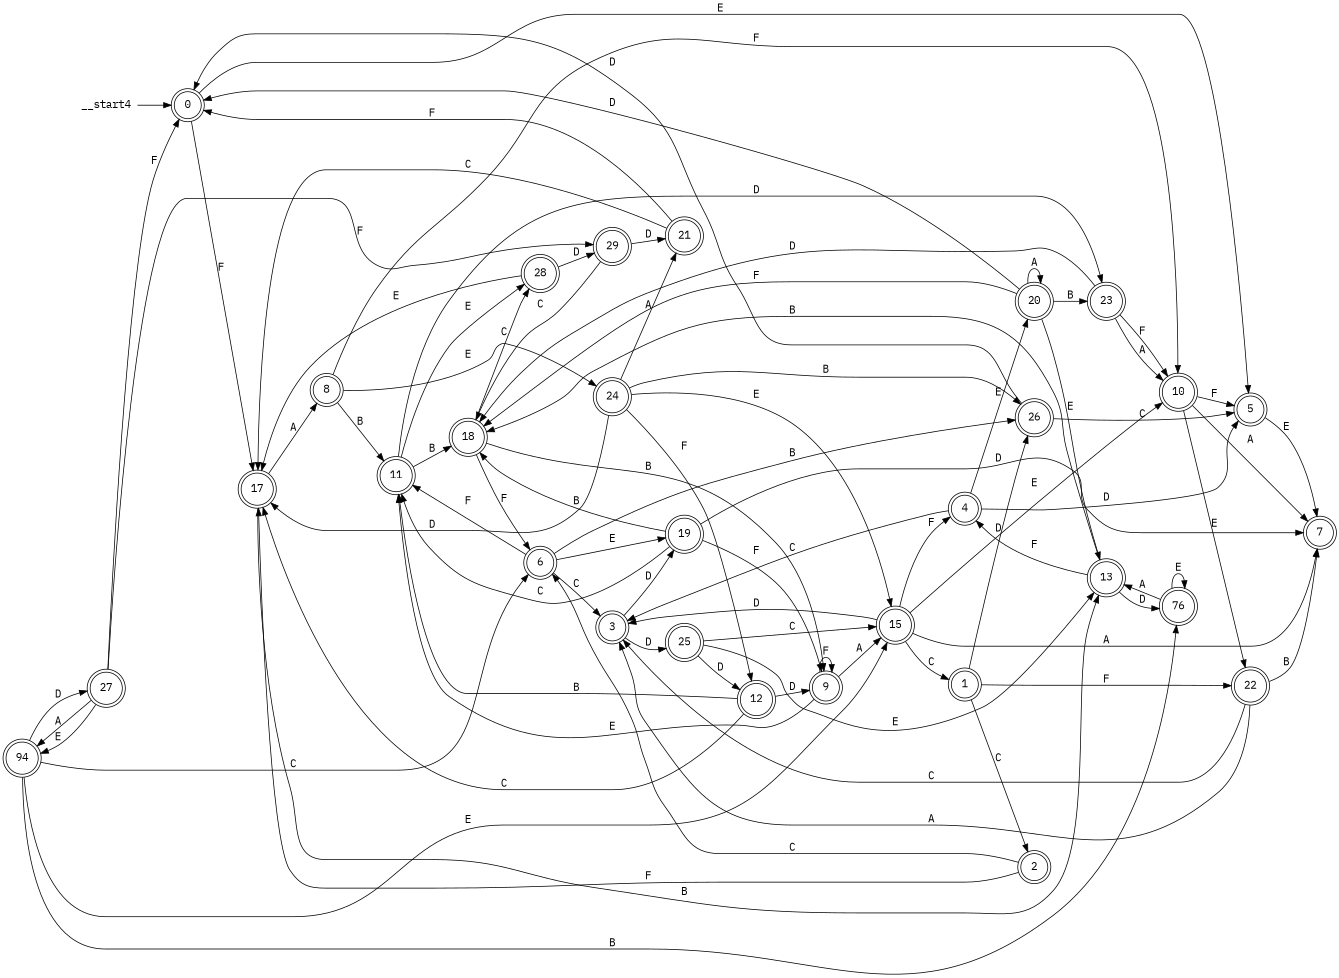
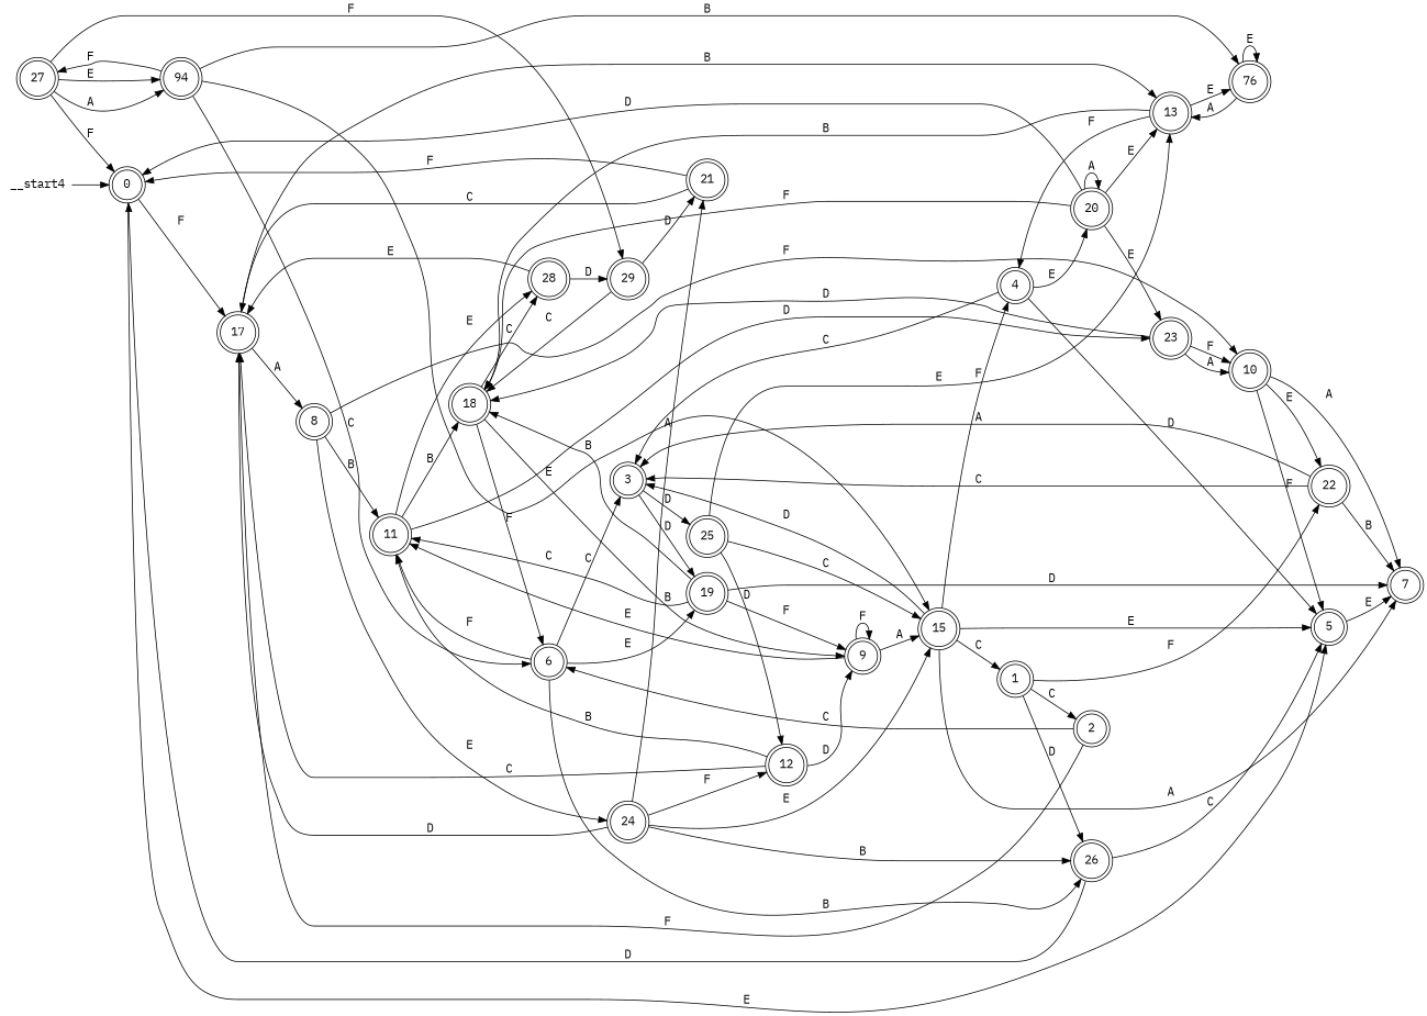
  digraph {
    fontname="IBM Plex Mono"
    rankdir=LR
    node [fontname="IBM Plex Mono" shape=doublecircle]
    edge [fontname="IBM Plex Mono"]
    n1 [label=0]
    n2 [label=5]
    n3 [label=17]
    n4 [label=7]
    n5 [label=8]
    n6 [label=13]
    n7 [label=1]
    n8 [label=2]
    n9 [label=22]
    n10 [label=26]
    n11 [label=6]
    n12 [label=3]
    n13 [label=19]
    n14 [label=11]
    n15 [label=25]
    n16 [label=9]
    n17 [label=18]
    n18 [label=15]
    n19 [label=12]
    n20 [label=4]
    n21 [label=20]
    n22 [label=23]
    n23 [label=28]
    n24 [label=10]
    n25 [label=24]
    n26 [label=21]
    n27 [label=29]
    n28 [label=76]
    n29 [label=94]
    n30 [label=27]
    n31 [label=__start4 shape=none]
    n1 -> n2 [label=E]
    n1 -> n3 [label=F]
    n2 -> n4 [label=E]
    n3 -> n5 [label=A]
    n3 -> n6 [label=B]
    n5 -> n14 [label=B]
    n5 -> n24 [label=F]
    n5 -> n25 [label=E]
    n6 -> n17 [label=B]
    n6 -> n20 [label=F]
-   n6 -> n28 [label=D]
+   n6 -> n28 [label=E]
    n7 -> n8 [label=C]
    n7 -> n9 [label=F]
    n7 -> n10 [label=D]
    n8 -> n3 [label=F]
    n8 -> n11 [label=C]
    n9 -> n4 [label=B]
    n9 -> n12 [label=A]
    n9 -> n12 [label=C]
    n10 -> n1 [label=D]
    n10 -> n2 [label=C]
    n11 -> n10 [label=B]
    n11 -> n12 [label=C]
    n11 -> n13 [label=E]
    n11 -> n14 [label=F]
    n12 -> n13 [label=D]
    n12 -> n15 [label=D]
    n13 -> n4 [label=D]
    n13 -> n14 [label=C]
    n13 -> n16 [label=F]
    n13 -> n17 [label=B]
    n14 -> n17 [label=B]
    n14 -> n22 [label=D]
    n14 -> n23 [label=E]
    n15 -> n6 [label=E]
    n15 -> n18 [label=C]
    n15 -> n19 [label=D]
    n16 -> n14 [label=E]
    n16 -> n16 [label=F]
    n16 -> n18 [label=A]
    n17 -> n11 [label=F]
    n17 -> n16 [label=B]
    n17 -> n23 [label=C]
-   n18 -> n24 [label=E]
+   n18 -> n2 [label=E]
    n18 -> n4 [label=A]
    n18 -> n7 [label=C]
    n18 -> n12 [label=D]
    n18 -> n20 [label=F]
    n19 -> n3 [label=C]
    n19 -> n14 [label=B]
    n19 -> n16 [label=D]
    n20 -> n2 [label=D]
    n20 -> n12 [label=C]
    n20 -> n21 [label=E]
    n21 -> n1 [label=D]
    n21 -> n6 [label=E]
    n21 -> n17 [label=F]
    n21 -> n21 [label=A]
-   n21 -> n22 [label=B]
+   n21 -> n22 [label=E]
    n22 -> n17 [label=D]
    n22 -> n24 [label=A]
    n22 -> n24 [label=F]
    n23 -> n3 [label=E]
    n23 -> n27 [label=D]
    n24 -> n2 [label=F]
    n24 -> n4 [label=A]
    n24 -> n9 [label=E]
    n25 -> n3 [label=D]
    n25 -> n10 [label=B]
    n25 -> n18 [label=E]
    n25 -> n19 [label=F]
    n25 -> n26 [label=A]
    n26 -> n1 [label=F]
    n26 -> n3 [label=C]
    n27 -> n17 [label=C]
    n27 -> n26 [label=D]
    n28 -> n6 [label=A]
    n28 -> n28 [label=E]
    n29 -> n11 [label=C]
    n29 -> n18 [label=E]
    n29 -> n28 [label=B]
-   n29 -> n30 [label=D]
+   n29 -> n30 [label=F]
    n30 -> n1 [label=F]
    n30 -> n27 [label=F]
    n30 -> n29 [label=A]
    n30 -> n29 [label=E]
    n31 -> n1
  }
